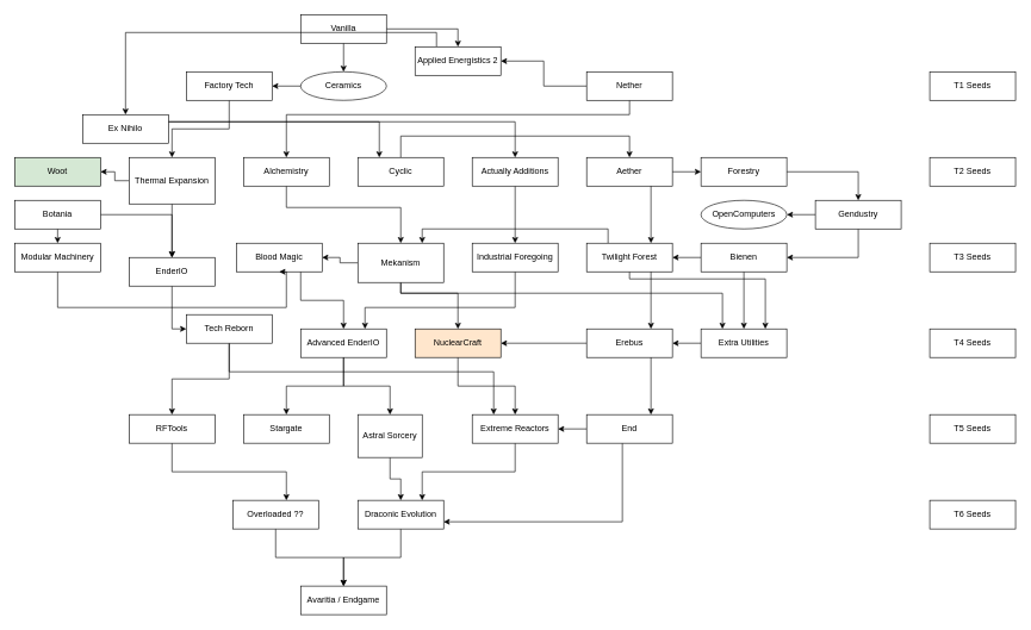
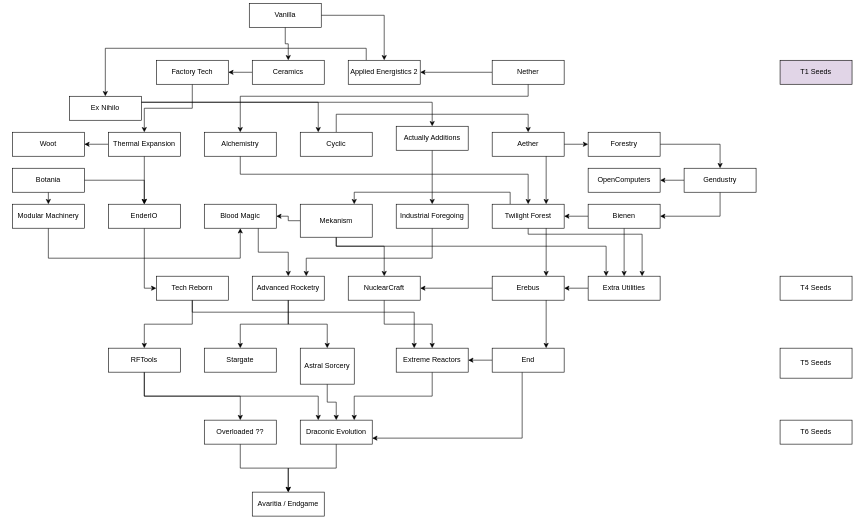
  <mxCell id="0" />
  <mxCell id="1" parent="0" />
  <mxCell id="2" value="" style="edgeStyle=orthogonalEdgeStyle;rounded=0;orthogonalLoop=1;jettySize=auto;html=1;" parent="1" source="4" target="56" edge="1"><mxGeometry relative="1" as="geometry" /></mxCell>
  <mxCell id="3" value="" style="edgeStyle=orthogonalEdgeStyle;rounded=0;orthogonalLoop=1;jettySize=auto;html=1;" parent="1" source="4" target="32" edge="1"><mxGeometry relative="1" as="geometry"><mxPoint x="620" y="40" as="targetPoint" /></mxGeometry></mxCell>
- <mxCell id="4" value="Vanilla" style="rounded=0;whiteSpace=wrap;html=1;" parent="1" vertex="1"><mxGeometry x="420" y="20" width="120" height="40" as="geometry" /></mxCell>
+ <mxCell id="4" value="Vanilla" style="rounded=0;whiteSpace=wrap;html=1;" parent="1" vertex="1"><mxGeometry x="415" y="5" width="120" height="40" as="geometry" /></mxCell>
  <mxCell id="5" style="edgeStyle=orthogonalEdgeStyle;rounded=0;orthogonalLoop=1;jettySize=auto;html=1;exitX=0.5;exitY=1;exitDx=0;exitDy=0;entryX=0.75;entryY=0;entryDx=0;entryDy=0;" parent="1" source="6" target="25" edge="1"><mxGeometry relative="1" as="geometry"><Array as="points"><mxPoint x="720" y="430" /><mxPoint x="510" y="430" /></Array></mxGeometry></mxCell>
  <mxCell id="6" value="Industrial Foregoing" style="rounded=0;whiteSpace=wrap;html=1;" parent="1" vertex="1"><mxGeometry x="660" y="340" width="120" height="40" as="geometry" /></mxCell>
  <mxCell id="7" value="" style="edgeStyle=orthogonalEdgeStyle;rounded=0;orthogonalLoop=1;jettySize=auto;html=1;" parent="1" source="8" target="34" edge="1"><mxGeometry relative="1" as="geometry" /></mxCell>
  <mxCell id="8" value="Astral Sorcery" style="rounded=0;whiteSpace=wrap;html=1;" parent="1" vertex="1"><mxGeometry x="500" y="580" width="90" height="60" as="geometry" /></mxCell>
  <mxCell id="9" style="edgeStyle=orthogonalEdgeStyle;rounded=0;orthogonalLoop=1;jettySize=auto;html=1;exitX=0.75;exitY=1;exitDx=0;exitDy=0;" parent="1" source="10" target="25" edge="1"><mxGeometry relative="1" as="geometry" /></mxCell>
- <mxCell id="10" value="Blood Magic" style="rounded=0;whiteSpace=wrap;html=1;" parent="1" vertex="1"><mxGeometry x="330" y="340" width="120" height="40" as="geometry" /></mxCell>
+ <mxCell id="10" value="Blood Magic" style="rounded=0;whiteSpace=wrap;html=1;" parent="1" vertex="1"><mxGeometry x="340" y="340" width="120" height="40" as="geometry" /></mxCell>
  <mxCell id="11" value="" style="edgeStyle=orthogonalEdgeStyle;rounded=0;orthogonalLoop=1;jettySize=auto;html=1;" parent="1" source="13" target="16" edge="1"><mxGeometry relative="1" as="geometry"><mxPoint x="220" y="300" as="targetPoint" /></mxGeometry></mxCell>
  <mxCell id="12" value="" style="edgeStyle=orthogonalEdgeStyle;rounded=0;orthogonalLoop=1;jettySize=auto;html=1;" parent="1" source="13" edge="1"><mxGeometry relative="1" as="geometry"><mxPoint x="80" y="340" as="targetPoint" /></mxGeometry></mxCell>
  <mxCell id="13" value="Botania" style="rounded=0;whiteSpace=wrap;html=1;" parent="1" vertex="1"><mxGeometry x="20" y="280" width="120" height="40" as="geometry" /></mxCell>
  <mxCell id="14" value="Avaritia / Endgame" style="rounded=0;whiteSpace=wrap;html=1;" parent="1" vertex="1"><mxGeometry x="420" y="820" width="120" height="40" as="geometry" /></mxCell>
  <mxCell id="15" value="" style="edgeStyle=orthogonalEdgeStyle;rounded=0;orthogonalLoop=1;jettySize=auto;html=1;entryX=0;entryY=0.5;entryDx=0;entryDy=0;" parent="1" source="16" target="47" edge="1"><mxGeometry relative="1" as="geometry"><mxPoint x="240" y="460" as="targetPoint" /></mxGeometry></mxCell>
- <mxCell id="16" value="EnderIO" style="rounded=0;whiteSpace=wrap;html=1;" parent="1" vertex="1"><mxGeometry x="180" y="360" width="120" height="40" as="geometry" /></mxCell>
+ <mxCell id="16" value="EnderIO" style="rounded=0;whiteSpace=wrap;html=1;" parent="1" vertex="1"><mxGeometry x="180" y="340" width="120" height="40" as="geometry" /></mxCell>
  <mxCell id="17" value="" style="edgeStyle=orthogonalEdgeStyle;rounded=0;orthogonalLoop=1;jettySize=auto;html=1;entryX=0.25;entryY=0;entryDx=0;entryDy=0;" parent="1" source="20" target="29" edge="1"><mxGeometry relative="1" as="geometry"><mxPoint x="560" y="460" as="targetPoint" /><Array as="points"><mxPoint x="560" y="410" /><mxPoint x="1010" y="410" /></Array></mxGeometry></mxCell>
  <mxCell id="18" style="edgeStyle=orthogonalEdgeStyle;rounded=0;orthogonalLoop=1;jettySize=auto;html=1;exitX=0.5;exitY=1;exitDx=0;exitDy=0;entryX=0.5;entryY=0;entryDx=0;entryDy=0;" parent="1" source="20" target="68" edge="1"><mxGeometry relative="1" as="geometry"><Array as="points"><mxPoint x="560" y="410" /><mxPoint x="640" y="410" /></Array></mxGeometry></mxCell>
  <mxCell id="19" value="" style="edgeStyle=orthogonalEdgeStyle;rounded=0;orthogonalLoop=1;jettySize=auto;html=1;" parent="1" source="20" target="10" edge="1"><mxGeometry relative="1" as="geometry" /></mxCell>
  <mxCell id="20" value="Mekanism" style="rounded=0;whiteSpace=wrap;html=1;" parent="1" vertex="1"><mxGeometry x="500" y="340" width="120" height="55" as="geometry" /></mxCell>
  <mxCell id="21" value="" style="edgeStyle=orthogonalEdgeStyle;rounded=0;orthogonalLoop=1;jettySize=auto;html=1;" parent="1" source="23" target="77" edge="1"><mxGeometry relative="1" as="geometry" /></mxCell>
  <mxCell id="22" value="" style="edgeStyle=orthogonalEdgeStyle;rounded=0;orthogonalLoop=1;jettySize=auto;html=1;" parent="1" source="23" target="16" edge="1"><mxGeometry relative="1" as="geometry" /></mxCell>
- <mxCell id="23" value="Thermal Expansion" style="rounded=0;whiteSpace=wrap;html=1;" parent="1" vertex="1"><mxGeometry x="180" y="220" width="120" height="65" as="geometry" /></mxCell>
+ <mxCell id="23" value="Thermal Expansion" style="rounded=0;whiteSpace=wrap;html=1;" parent="1" vertex="1"><mxGeometry x="180" y="220" width="120" height="40" as="geometry" /></mxCell>
  <mxCell id="24" value="" style="edgeStyle=orthogonalEdgeStyle;rounded=0;orthogonalLoop=1;jettySize=auto;html=1;" parent="1" source="25" target="76" edge="1"><mxGeometry relative="1" as="geometry"><mxPoint x="480" y="580" as="targetPoint" /></mxGeometry></mxCell>
- <mxCell id="25" value="Advanced EnderIO" style="rounded=0;whiteSpace=wrap;html=1;" parent="1" vertex="1"><mxGeometry x="420" y="460" width="120" height="40" as="geometry" /></mxCell>
+ <mxCell id="25" value="Advanced Rocketry" style="rounded=0;whiteSpace=wrap;html=1;" parent="1" vertex="1"><mxGeometry x="420" y="460" width="120" height="40" as="geometry" /></mxCell>
  <mxCell id="26" value="" style="edgeStyle=orthogonalEdgeStyle;rounded=0;orthogonalLoop=1;jettySize=auto;html=1;" parent="1" source="27" target="6" edge="1"><mxGeometry relative="1" as="geometry" /></mxCell>
- <mxCell id="27" value="Actually Additions" style="rounded=0;whiteSpace=wrap;html=1;" parent="1" vertex="1"><mxGeometry x="660" y="220" width="120" height="40" as="geometry" /></mxCell>
+ <mxCell id="27" value="Actually Additions" style="rounded=0;whiteSpace=wrap;html=1;" parent="1" vertex="1"><mxGeometry x="660" y="210" width="120" height="40" as="geometry" /></mxCell>
  <mxCell id="28" value="" style="edgeStyle=orthogonalEdgeStyle;rounded=0;orthogonalLoop=1;jettySize=auto;html=1;" parent="1" source="29" target="41" edge="1"><mxGeometry relative="1" as="geometry" /></mxCell>
  <mxCell id="29" value="Extra Utilities" style="rounded=0;whiteSpace=wrap;html=1;" parent="1" vertex="1"><mxGeometry x="980" y="460" width="120" height="40" as="geometry" /></mxCell>
- <mxCell id="30" value="OpenComputers" style="ellipse;whiteSpace=wrap;html=1;" parent="1" vertex="1"><mxGeometry x="980" y="280" width="120" height="40" as="geometry" /></mxCell>
+ <mxCell id="30" value="OpenComputers" style="rounded=0;whiteSpace=wrap;html=1;" parent="1" vertex="1"><mxGeometry x="980" y="280" width="120" height="40" as="geometry" /></mxCell>
  <mxCell id="31" style="edgeStyle=orthogonalEdgeStyle;rounded=0;orthogonalLoop=1;jettySize=auto;html=1;exitX=0.25;exitY=0;exitDx=0;exitDy=0;entryX=0.5;entryY=0;entryDx=0;entryDy=0;" edge="1" parent="1" source="32" target="59"><mxGeometry relative="1" as="geometry" /></mxCell>
- <mxCell id="32" value="Applied Energistics 2" style="rounded=0;whiteSpace=wrap;html=1;" parent="1" vertex="1"><mxGeometry x="580" y="65" width="120" height="40" as="geometry" /></mxCell>
+ <mxCell id="32" value="Applied Energistics 2" style="rounded=0;whiteSpace=wrap;html=1;" parent="1" vertex="1"><mxGeometry x="580" y="100" width="120" height="40" as="geometry" /></mxCell>
  <mxCell id="33" value="" style="edgeStyle=orthogonalEdgeStyle;rounded=0;orthogonalLoop=1;jettySize=auto;html=1;" parent="1" source="34" target="14" edge="1"><mxGeometry relative="1" as="geometry" /></mxCell>
  <mxCell id="34" value="Draconic Evolution" style="rounded=0;whiteSpace=wrap;html=1;" parent="1" vertex="1"><mxGeometry x="500" y="700" width="120" height="40" as="geometry" /></mxCell>
  <mxCell id="35" value="" style="edgeStyle=orthogonalEdgeStyle;rounded=0;orthogonalLoop=1;jettySize=auto;html=1;entryX=0.75;entryY=0;entryDx=0;entryDy=0;" parent="1" source="37" target="29" edge="1"><mxGeometry relative="1" as="geometry"><Array as="points"><mxPoint x="880" y="390" /><mxPoint x="1070" y="390" /></Array></mxGeometry></mxCell>
  <mxCell id="36" style="edgeStyle=orthogonalEdgeStyle;rounded=0;orthogonalLoop=1;jettySize=auto;html=1;exitX=0.25;exitY=0;exitDx=0;exitDy=0;entryX=0.75;entryY=0;entryDx=0;entryDy=0;" parent="1" source="37" target="20" edge="1"><mxGeometry relative="1" as="geometry" /></mxCell>
  <mxCell id="37" value="Twilight Forest" style="rounded=0;whiteSpace=wrap;html=1;" parent="1" vertex="1"><mxGeometry x="820" y="340" width="120" height="40" as="geometry" /></mxCell>
  <mxCell id="38" value="" style="edgeStyle=orthogonalEdgeStyle;rounded=0;orthogonalLoop=1;jettySize=auto;html=1;" parent="1" source="39" target="49" edge="1"><mxGeometry relative="1" as="geometry" /></mxCell>
  <mxCell id="39" value="Aether" style="rounded=0;whiteSpace=wrap;html=1;" parent="1" vertex="1"><mxGeometry x="820" y="220" width="120" height="40" as="geometry" /></mxCell>
  <mxCell id="40" value="" style="edgeStyle=orthogonalEdgeStyle;rounded=0;orthogonalLoop=1;jettySize=auto;html=1;entryX=1;entryY=0.5;entryDx=0;entryDy=0;" parent="1" source="41" target="68" edge="1"><mxGeometry relative="1" as="geometry"><mxPoint x="740" y="480" as="targetPoint" /></mxGeometry></mxCell>
  <mxCell id="41" value="Erebus" style="rounded=0;whiteSpace=wrap;html=1;" parent="1" vertex="1"><mxGeometry x="820" y="460" width="120" height="40" as="geometry" /></mxCell>
  <mxCell id="42" value="" style="edgeStyle=orthogonalEdgeStyle;rounded=0;orthogonalLoop=1;jettySize=auto;html=1;" parent="1" source="44" target="80" edge="1"><mxGeometry relative="1" as="geometry"><Array as="points"><mxPoint x="880" y="160" /><mxPoint x="400" y="160" /></Array></mxGeometry></mxCell>
  <mxCell id="43" value="" style="edgeStyle=orthogonalEdgeStyle;rounded=0;orthogonalLoop=1;jettySize=auto;html=1;entryX=1;entryY=0.5;entryDx=0;entryDy=0;" parent="1" source="44" target="32" edge="1"><mxGeometry relative="1" as="geometry"><mxPoint x="740" y="120" as="targetPoint" /></mxGeometry></mxCell>
  <mxCell id="44" value="Nether" style="rounded=0;whiteSpace=wrap;html=1;" parent="1" vertex="1"><mxGeometry x="820" y="100" width="120" height="40" as="geometry" /></mxCell>
  <mxCell id="45" style="edgeStyle=orthogonalEdgeStyle;rounded=0;orthogonalLoop=1;jettySize=auto;html=1;exitX=0.5;exitY=1;exitDx=0;exitDy=0;" parent="1" source="47" target="71" edge="1"><mxGeometry relative="1" as="geometry" /></mxCell>
  <mxCell id="46" style="edgeStyle=orthogonalEdgeStyle;rounded=0;orthogonalLoop=1;jettySize=auto;html=1;exitX=0.5;exitY=1;exitDx=0;exitDy=0;entryX=0.25;entryY=0;entryDx=0;entryDy=0;" parent="1" source="47" target="61" edge="1"><mxGeometry relative="1" as="geometry"><Array as="points"><mxPoint x="320" y="520" /><mxPoint x="690" y="520" /></Array></mxGeometry></mxCell>
- <mxCell id="47" value="Tech Reborn" style="rounded=0;whiteSpace=wrap;html=1;" parent="1" vertex="1"><mxGeometry x="260" y="440" width="120" height="40" as="geometry" /></mxCell>
+ <mxCell id="47" value="Tech Reborn" style="rounded=0;whiteSpace=wrap;html=1;" parent="1" vertex="1"><mxGeometry x="260" y="460" width="120" height="40" as="geometry" /></mxCell>
  <mxCell id="48" value="" style="edgeStyle=orthogonalEdgeStyle;rounded=0;orthogonalLoop=1;jettySize=auto;html=1;" parent="1" source="49" target="66" edge="1"><mxGeometry relative="1" as="geometry"><mxPoint x="1180" y="240" as="targetPoint" /></mxGeometry></mxCell>
  <mxCell id="49" value="Forestry" style="rounded=0;whiteSpace=wrap;html=1;" parent="1" vertex="1"><mxGeometry x="980" y="220" width="120" height="40" as="geometry" /></mxCell>
  <mxCell id="50" value="" style="edgeStyle=orthogonalEdgeStyle;rounded=0;orthogonalLoop=1;jettySize=auto;html=1;" parent="1" source="52" target="29" edge="1"><mxGeometry relative="1" as="geometry" /></mxCell>
  <mxCell id="51" value="" style="edgeStyle=orthogonalEdgeStyle;rounded=0;orthogonalLoop=1;jettySize=auto;html=1;" parent="1" source="52" target="37" edge="1"><mxGeometry relative="1" as="geometry" /></mxCell>
  <mxCell id="52" value="Bienen" style="rounded=0;whiteSpace=wrap;html=1;" parent="1" vertex="1"><mxGeometry x="980" y="340" width="120" height="40" as="geometry" /></mxCell>
  <mxCell id="53" value="" style="edgeStyle=orthogonalEdgeStyle;rounded=0;orthogonalLoop=1;jettySize=auto;html=1;entryX=0.5;entryY=0;entryDx=0;entryDy=0;" parent="1" source="54" target="39" edge="1"><mxGeometry relative="1" as="geometry"><mxPoint x="560" y="140" as="targetPoint" /><Array as="points"><mxPoint x="560" y="190" /><mxPoint x="880" y="190" /></Array></mxGeometry></mxCell>
  <mxCell id="54" value="Cyclic" style="rounded=0;whiteSpace=wrap;html=1;" parent="1" vertex="1"><mxGeometry x="500" y="220" width="120" height="40" as="geometry" /></mxCell>
  <mxCell id="55" value="" style="edgeStyle=orthogonalEdgeStyle;rounded=0;orthogonalLoop=1;jettySize=auto;html=1;" parent="1" source="56" target="63" edge="1"><mxGeometry relative="1" as="geometry" /></mxCell>
- <mxCell id="56" value="Ceramics" style="ellipse;whiteSpace=wrap;html=1;" parent="1" vertex="1"><mxGeometry x="420" y="100" width="120" height="40" as="geometry" /></mxCell>
+ <mxCell id="56" value="Ceramics" style="rounded=0;whiteSpace=wrap;html=1;" parent="1" vertex="1"><mxGeometry x="420" y="100" width="120" height="40" as="geometry" /></mxCell>
  <mxCell id="57" value="" style="edgeStyle=orthogonalEdgeStyle;rounded=0;orthogonalLoop=1;jettySize=auto;html=1;entryX=0.5;entryY=0;entryDx=0;entryDy=0;" parent="1" source="59" target="27" edge="1"><mxGeometry relative="1" as="geometry"><mxPoint x="220" y="180" as="targetPoint" /><Array as="points"><mxPoint x="720" y="170" /></Array></mxGeometry></mxCell>
  <mxCell id="58" style="edgeStyle=orthogonalEdgeStyle;rounded=0;orthogonalLoop=1;jettySize=auto;html=1;exitX=1;exitY=0.25;exitDx=0;exitDy=0;entryX=0.25;entryY=0;entryDx=0;entryDy=0;" parent="1" source="59" target="54" edge="1"><mxGeometry relative="1" as="geometry" /></mxCell>
  <mxCell id="59" value="Ex Nihilo" style="rounded=0;whiteSpace=wrap;html=1;" parent="1" vertex="1"><mxGeometry x="115" y="160" width="120" height="40" as="geometry" /></mxCell>
  <mxCell id="60" style="edgeStyle=orthogonalEdgeStyle;rounded=0;orthogonalLoop=1;jettySize=auto;html=1;entryX=0.75;entryY=0;entryDx=0;entryDy=0;" parent="1" source="61" target="34" edge="1"><mxGeometry relative="1" as="geometry"><Array as="points"><mxPoint x="720" y="660" /><mxPoint x="590" y="660" /></Array></mxGeometry></mxCell>
  <mxCell id="61" value="Extreme Reactors" style="rounded=0;whiteSpace=wrap;html=1;" parent="1" vertex="1"><mxGeometry x="660" y="580" width="120" height="40" as="geometry" /></mxCell>
  <mxCell id="62" value="" style="edgeStyle=orthogonalEdgeStyle;rounded=0;orthogonalLoop=1;jettySize=auto;html=1;entryX=0.5;entryY=0;entryDx=0;entryDy=0;" parent="1" source="63" target="23" edge="1"><mxGeometry relative="1" as="geometry"><mxPoint x="320" y="220" as="targetPoint" /></mxGeometry></mxCell>
  <mxCell id="63" value="Factory Tech" style="rounded=0;whiteSpace=wrap;html=1;" parent="1" vertex="1"><mxGeometry x="260" y="100" width="120" height="40" as="geometry" /></mxCell>
  <mxCell id="64" value="" style="edgeStyle=orthogonalEdgeStyle;rounded=0;orthogonalLoop=1;jettySize=auto;html=1;entryX=1;entryY=0.5;entryDx=0;entryDy=0;exitX=0.5;exitY=1;exitDx=0;exitDy=0;" parent="1" source="66" target="52" edge="1"><mxGeometry relative="1" as="geometry"><mxPoint x="1200" y="400" as="targetPoint" /></mxGeometry></mxCell>
  <mxCell id="65" value="" style="edgeStyle=orthogonalEdgeStyle;rounded=0;orthogonalLoop=1;jettySize=auto;html=1;" parent="1" source="66" target="30" edge="1"><mxGeometry relative="1" as="geometry" /></mxCell>
  <mxCell id="66" value="Gendustry" style="rounded=0;whiteSpace=wrap;html=1;" parent="1" vertex="1"><mxGeometry x="1140" y="280" width="120" height="40" as="geometry" /></mxCell>
  <mxCell id="67" style="edgeStyle=orthogonalEdgeStyle;rounded=0;orthogonalLoop=1;jettySize=auto;html=1;" parent="1" source="68" target="61" edge="1"><mxGeometry relative="1" as="geometry" /></mxCell>
- <mxCell id="68" value="NuclearCraft" style="rounded=0;whiteSpace=wrap;html=1;fillColor=#ffe6cc;" parent="1" vertex="1"><mxGeometry x="580" y="460" width="120" height="40" as="geometry" /></mxCell>
+ <mxCell id="68" value="NuclearCraft" style="rounded=0;whiteSpace=wrap;html=1;" parent="1" vertex="1"><mxGeometry x="580" y="460" width="120" height="40" as="geometry" /></mxCell>
  <mxCell id="69" style="edgeStyle=orthogonalEdgeStyle;rounded=0;orthogonalLoop=1;jettySize=auto;html=1;" parent="1" source="71" target="75" edge="1"><mxGeometry relative="1" as="geometry"><Array as="points"><mxPoint x="240" y="660" /><mxPoint x="400" y="660" /></Array></mxGeometry></mxCell>
+ <mxCell id="70" style="edgeStyle=orthogonalEdgeStyle;rounded=0;orthogonalLoop=1;jettySize=auto;html=1;exitX=0.5;exitY=1;exitDx=0;exitDy=0;entryX=0.25;entryY=0;entryDx=0;entryDy=0;" parent="1" source="71" target="34" edge="1"><mxGeometry relative="1" as="geometry" /></mxCell>
  <mxCell id="71" value="RFTools" style="rounded=0;whiteSpace=wrap;html=1;" parent="1" vertex="1"><mxGeometry x="180" y="580" width="120" height="40" as="geometry" /></mxCell>
  <mxCell id="72" value="" style="edgeStyle=orthogonalEdgeStyle;rounded=0;orthogonalLoop=1;jettySize=auto;html=1;entryX=0.5;entryY=1;entryDx=0;entryDy=0;" parent="1" source="73" target="10" edge="1"><mxGeometry relative="1" as="geometry"><mxPoint x="80" y="460" as="targetPoint" /><Array as="points"><mxPoint x="80" y="430" /><mxPoint x="400" y="430" /></Array></mxGeometry></mxCell>
  <mxCell id="73" value="Modular Machinery" style="rounded=0;whiteSpace=wrap;html=1;" parent="1" vertex="1"><mxGeometry x="20" y="340" width="120" height="40" as="geometry" /></mxCell>
  <mxCell id="74" value="" style="edgeStyle=orthogonalEdgeStyle;rounded=0;orthogonalLoop=1;jettySize=auto;html=1;" parent="1" source="75" target="14" edge="1"><mxGeometry relative="1" as="geometry"><mxPoint x="560" y="820" as="targetPoint" /></mxGeometry></mxCell>
- <mxCell id="75" value="Overloaded ??" style="rounded=0;whiteSpace=wrap;html=1;" parent="1" vertex="1"><mxGeometry x="325" y="700" width="120" height="40" as="geometry" /></mxCell>
+ <mxCell id="75" value="Overloaded ??" style="rounded=0;whiteSpace=wrap;html=1;" parent="1" vertex="1"><mxGeometry x="340" y="700" width="120" height="40" as="geometry" /></mxCell>
  <mxCell id="76" value="Stargate" style="rounded=0;whiteSpace=wrap;html=1;" parent="1" vertex="1"><mxGeometry x="340" y="580" width="120" height="40" as="geometry" /></mxCell>
- <mxCell id="77" value="Woot" style="rounded=0;whiteSpace=wrap;html=1;fillColor=#d5e8d4;" parent="1" vertex="1"><mxGeometry x="20" y="220" width="120" height="40" as="geometry" /></mxCell>
- <mxCell id="79" value="" style="edgeStyle=orthogonalEdgeStyle;rounded=0;orthogonalLoop=1;jettySize=auto;html=1;" parent="1" source="80" target="20" edge="1"><mxGeometry relative="1" as="geometry"><Array as="points"><mxPoint x="400" y="290" /><mxPoint x="560" y="290" /></Array></mxGeometry></mxCell>
+ <mxCell id="77" value="Woot" style="rounded=0;whiteSpace=wrap;html=1;" parent="1" vertex="1"><mxGeometry x="20" y="220" width="120" height="40" as="geometry" /></mxCell>
+ <mxCell id="78" value="" style="edgeStyle=orthogonalEdgeStyle;rounded=0;orthogonalLoop=1;jettySize=auto;html=1;" parent="1" source="80" target="37" edge="1"><mxGeometry relative="1" as="geometry"><Array as="points"><mxPoint x="400" y="290" /><mxPoint x="880" y="290" /></Array></mxGeometry></mxCell>
  <mxCell id="80" value="Alchemistry" style="rounded=0;whiteSpace=wrap;html=1;" parent="1" vertex="1"><mxGeometry x="340" y="220" width="120" height="40" as="geometry" /></mxCell>
  <mxCell id="81" value="" style="edgeStyle=orthogonalEdgeStyle;rounded=0;orthogonalLoop=1;jettySize=auto;html=1;" parent="1" source="83" target="61" edge="1"><mxGeometry relative="1" as="geometry" /></mxCell>
  <mxCell id="82" value="" style="edgeStyle=orthogonalEdgeStyle;rounded=0;orthogonalLoop=1;jettySize=auto;html=1;entryX=1;entryY=0.75;entryDx=0;entryDy=0;" parent="1" source="83" target="34" edge="1"><mxGeometry relative="1" as="geometry"><mxPoint x="880" y="700" as="targetPoint" /><Array as="points"><mxPoint x="870" y="730" /></Array></mxGeometry></mxCell>
  <mxCell id="83" value="End" style="rounded=0;whiteSpace=wrap;html=1;" parent="1" vertex="1"><mxGeometry x="820" y="580" width="120" height="40" as="geometry" /></mxCell>
  <mxCell id="84" value="" style="endArrow=classic;html=1;exitX=0.75;exitY=1;exitDx=0;exitDy=0;entryX=0.75;entryY=0;entryDx=0;entryDy=0;" parent="1" source="39" target="37" edge="1"><mxGeometry width="50" height="50" relative="1" as="geometry"><mxPoint x="920" y="330" as="sourcePoint" /><mxPoint x="970" y="280" as="targetPoint" /></mxGeometry></mxCell>
  <mxCell id="85" value="" style="endArrow=classic;html=1;exitX=0.75;exitY=1;exitDx=0;exitDy=0;entryX=0.75;entryY=0;entryDx=0;entryDy=0;" parent="1" source="37" target="41" edge="1"><mxGeometry width="50" height="50" relative="1" as="geometry"><mxPoint x="990" y="600" as="sourcePoint" /><mxPoint x="1040" y="550" as="targetPoint" /></mxGeometry></mxCell>
  <mxCell id="86" value="" style="endArrow=classic;html=1;exitX=0.75;exitY=1;exitDx=0;exitDy=0;entryX=0.75;entryY=0;entryDx=0;entryDy=0;" parent="1" edge="1"><mxGeometry width="50" height="50" relative="1" as="geometry"><mxPoint x="910" y="500" as="sourcePoint" /><mxPoint x="910" y="580" as="targetPoint" /></mxGeometry></mxCell>
  <mxCell id="87" value="" style="edgeStyle=orthogonalEdgeStyle;rounded=0;orthogonalLoop=1;jettySize=auto;html=1;entryX=0.5;entryY=0;entryDx=0;entryDy=0;exitX=0.5;exitY=1;exitDx=0;exitDy=0;" parent="1" source="25" target="8" edge="1"><mxGeometry relative="1" as="geometry"><mxPoint x="490" y="510" as="sourcePoint" /><mxPoint x="410" y="590" as="targetPoint" /></mxGeometry></mxCell>
- <mxCell id="88" value="T1 Seeds" style="rounded=0;whiteSpace=wrap;html=1;" parent="1" vertex="1"><mxGeometry x="1300" y="100" width="120" height="40" as="geometry" /></mxCell>
- <mxCell id="89" value="T2&amp;nbsp;Seeds" style="rounded=0;whiteSpace=wrap;html=1;" parent="1" vertex="1"><mxGeometry x="1300" y="220" width="120" height="40" as="geometry" /></mxCell>
- <mxCell id="90" value="T3 Seeds" style="rounded=0;whiteSpace=wrap;html=1;" parent="1" vertex="1"><mxGeometry x="1300" y="340" width="120" height="40" as="geometry" /></mxCell>
+ <mxCell id="88" value="T1 Seeds" style="rounded=0;whiteSpace=wrap;html=1;fillColor=#e1d5e7;" parent="1" vertex="1"><mxGeometry x="1300" y="100" width="120" height="40" as="geometry" /></mxCell>
  <mxCell id="91" value="T4 Seeds" style="rounded=0;whiteSpace=wrap;html=1;" parent="1" vertex="1"><mxGeometry x="1300" y="460" width="120" height="40" as="geometry" /></mxCell>
- <mxCell id="92" value="T5 Seeds" style="rounded=0;whiteSpace=wrap;html=1;" parent="1" vertex="1"><mxGeometry x="1300" y="580" width="120" height="40" as="geometry" /></mxCell>
+ <mxCell id="92" value="T5 Seeds" style="rounded=0;whiteSpace=wrap;html=1;" parent="1" vertex="1"><mxGeometry x="1300" y="580" width="120" height="50" as="geometry" /></mxCell>
  <mxCell id="93" value="T6 Seeds" style="rounded=0;whiteSpace=wrap;html=1;" parent="1" vertex="1"><mxGeometry x="1300" y="700" width="120" height="40" as="geometry" /></mxCell>
